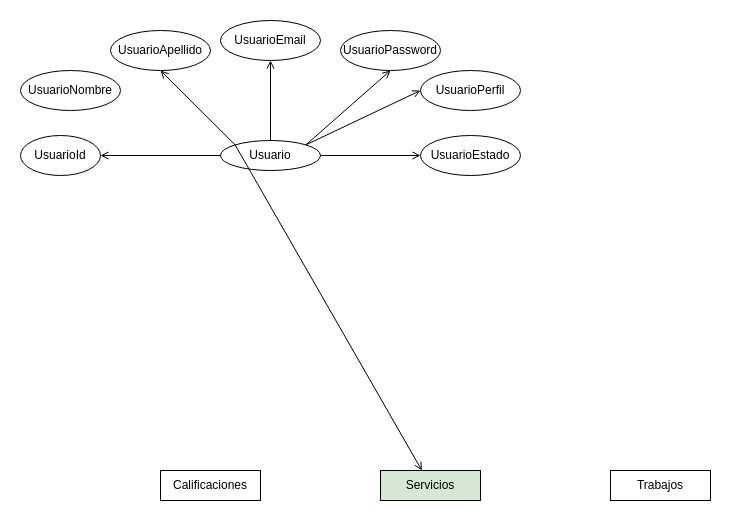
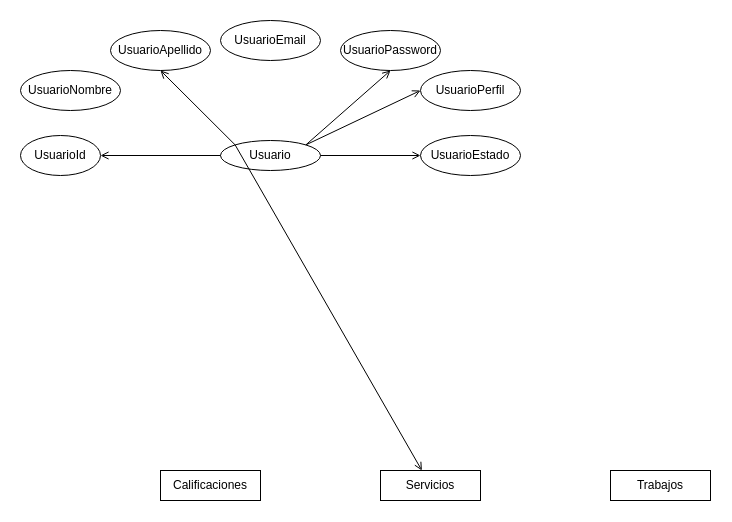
  <mxCell id="0" />
  <mxCell id="1" parent="0" />
  <mxCell id="2" value="Usuario" style="ellipse;whiteSpace=wrap;html=1;" parent="1" vertex="1"><mxGeometry x="220" y="140" width="100" height="30" as="geometry" /></mxCell>
- <mxCell id="3" value="Servicios" style="rounded=0;whiteSpace=wrap;html=1;fillColor=#d5e8d4;" parent="1" vertex="1"><mxGeometry x="380" y="470" width="100" height="30" as="geometry" /></mxCell>
+ <mxCell id="3" value="Servicios" style="rounded=0;whiteSpace=wrap;html=1;" parent="1" vertex="1"><mxGeometry x="380" y="470" width="100" height="30" as="geometry" /></mxCell>
  <mxCell id="4" value="Trabajos" style="rounded=0;whiteSpace=wrap;html=1;" parent="1" vertex="1"><mxGeometry x="610" y="470" width="100" height="30" as="geometry" /></mxCell>
  <mxCell id="5" value="Calificaciones" style="rounded=0;whiteSpace=wrap;html=1;" parent="1" vertex="1"><mxGeometry x="160" y="470" width="100" height="30" as="geometry" /></mxCell>
  <mxCell id="6" value="UsuarioId" style="ellipse;whiteSpace=wrap;html=1;" parent="1" vertex="1"><mxGeometry x="20" y="135" width="80" height="40" as="geometry" /></mxCell>
  <mxCell id="7" value="UsuarioNombre" style="ellipse;whiteSpace=wrap;html=1;" parent="1" vertex="1"><mxGeometry x="20" y="70" width="100" height="40" as="geometry" /></mxCell>
  <mxCell id="8" value="UsuarioApellido" style="ellipse;whiteSpace=wrap;html=1;" parent="1" vertex="1"><mxGeometry x="110" y="30" width="100" height="40" as="geometry" /></mxCell>
  <mxCell id="9" value="UsuarioEmail" style="ellipse;whiteSpace=wrap;html=1;" parent="1" vertex="1"><mxGeometry x="220" y="20" width="100" height="40" as="geometry" /></mxCell>
  <mxCell id="10" value="UsuarioPassword" style="ellipse;whiteSpace=wrap;html=1;" parent="1" vertex="1"><mxGeometry x="340" y="30" width="100" height="40" as="geometry" /></mxCell>
  <mxCell id="11" value="" style="endArrow=open;endFill=1;endSize=6;html=1;rounded=0;entryX=1;entryY=0.5;entryDx=0;entryDy=0;exitX=0;exitY=0.5;exitDx=0;exitDy=0;jumpSize=2;startSize=2;" parent="1" source="2" target="6" edge="1"><mxGeometry width="160" relative="1" as="geometry"><mxPoint x="200" y="230" as="sourcePoint" /><mxPoint x="360" y="230" as="targetPoint" /></mxGeometry></mxCell>
  <mxCell id="12" value="" style="endArrow=open;endFill=1;endSize=6;html=1;rounded=0;exitX=0;exitY=0;exitDx=0;exitDy=0;jumpSize=2;startSize=2;" parent="1" source="2" target="3" edge="1"><mxGeometry width="160" relative="1" as="geometry"><mxPoint x="230" y="150" as="sourcePoint" /><mxPoint x="68" y="74" as="targetPoint" /></mxGeometry></mxCell>
  <mxCell id="13" value="" style="endArrow=open;endFill=1;endSize=6;html=1;rounded=0;exitX=0;exitY=0;exitDx=0;exitDy=0;jumpSize=2;startSize=2;entryX=0.5;entryY=1;entryDx=0;entryDy=0;" parent="1" source="2" target="8" edge="1"><mxGeometry width="160" relative="1" as="geometry"><mxPoint x="230" y="150" as="sourcePoint" /><mxPoint x="173" y="69" as="targetPoint" /></mxGeometry></mxCell>
- <mxCell id="14" value="" style="endArrow=open;endFill=1;endSize=6;html=1;rounded=0;exitX=0.5;exitY=0;exitDx=0;exitDy=0;jumpSize=2;startSize=2;entryX=0.5;entryY=1;entryDx=0;entryDy=0;" parent="1" source="2" target="9" edge="1"><mxGeometry width="160" relative="1" as="geometry"><mxPoint x="240" y="160" as="sourcePoint" /><mxPoint x="183" y="79" as="targetPoint" /></mxGeometry></mxCell>
  <mxCell id="15" value="" style="endArrow=open;endFill=1;endSize=6;html=1;rounded=0;exitX=1;exitY=0;exitDx=0;exitDy=0;jumpSize=2;startSize=2;entryX=0.5;entryY=1;entryDx=0;entryDy=0;" parent="1" source="2" target="10" edge="1"><mxGeometry width="160" relative="1" as="geometry"><mxPoint x="250" y="170" as="sourcePoint" /><mxPoint x="193" y="89" as="targetPoint" /></mxGeometry></mxCell>
  <mxCell id="16" value="UsuarioPerfil" style="ellipse;whiteSpace=wrap;html=1;" vertex="1" parent="1"><mxGeometry x="420" y="70" width="100" height="40" as="geometry" /></mxCell>
  <mxCell id="17" value="" style="endArrow=open;endFill=1;endSize=6;html=1;rounded=0;exitX=1;exitY=0;exitDx=0;exitDy=0;jumpSize=2;startSize=2;entryX=0;entryY=0.5;entryDx=0;entryDy=0;" edge="1" parent="1" source="2" target="16"><mxGeometry width="160" relative="1" as="geometry"><mxPoint x="330" y="150" as="sourcePoint" /><mxPoint x="400" y="80" as="targetPoint" /></mxGeometry></mxCell>
  <mxCell id="18" value="UsuarioEstado" style="ellipse;whiteSpace=wrap;html=1;" vertex="1" parent="1"><mxGeometry x="420" y="135" width="100" height="40" as="geometry" /></mxCell>
  <mxCell id="19" value="" style="endArrow=open;endFill=1;endSize=6;html=1;rounded=0;exitX=1;exitY=0.5;exitDx=0;exitDy=0;jumpSize=2;startSize=2;entryX=0;entryY=0.5;entryDx=0;entryDy=0;" edge="1" parent="1" source="2" target="18"><mxGeometry width="160" relative="1" as="geometry"><mxPoint x="330" y="150" as="sourcePoint" /><mxPoint x="430" y="100" as="targetPoint" /></mxGeometry></mxCell>
